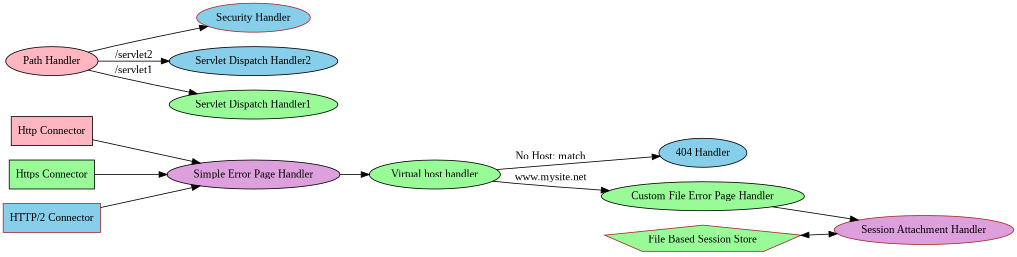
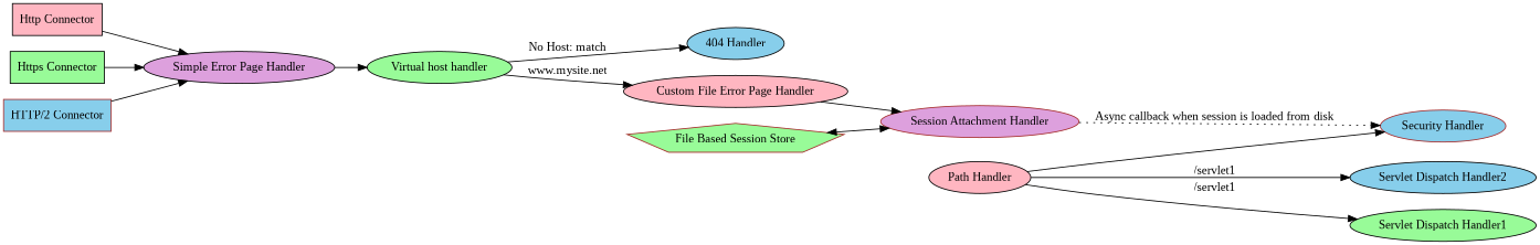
  digraph {
    fontname="Liberation Serif"
    rankdir=LR
    shape=box
    node [color=black fillcolor=palegreen fontname="Liberation Serif" style=filled]
    edge [fontname="Liberation Serif"]
    n1 [fillcolor=lightpink label="Http Connector" shape=box]
    n2 [fillcolor=plum label="Simple Error Page Handler"]
    n3 [label="Virtual host handler"]
    n4 [fillcolor=skyblue label="404 Handler"]
-   n5 [label="Custom File Error Page Handler"]
+   n5 [fillcolor=lightpink label="Custom File Error Page Handler"]
    n6 [color=brown fillcolor=plum label="Session Attachment Handler"]
    n7 [label="Https Connector" shape=box]
    n8 [color=brown fillcolor=skyblue label="HTTP/2 Connector" shape=box]
    n9 [color=brown fillcolor=skyblue label="Security Handler"]
    n10 [color=brown label="File Based Session Store" shape=pentagon]
    n11 [fillcolor=lightpink label="Path Handler"]
    n12 [fillcolor=skyblue label="Servlet Dispatch Handler2"]
    n13 [label="Servlet Dispatch Handler1"]
    n1 -> n2
    n2 -> n3
    n3 -> n4 [label="No Host: match"]
    n3 -> n5 [label="www.mysite.net"]
    n5 -> n6
+   n6 -> n9 [label="Async callback when session is loaded from disk" style=dotted]
    n7 -> n2
    n8 -> n2
    n10 -> n6 [dir=both]
    n11 -> n9
-   n11 -> n12 [label="/servlet2"]
+   n11 -> n12 [label="/servlet1"]
    n11 -> n13 [label="/servlet1"]
  }
